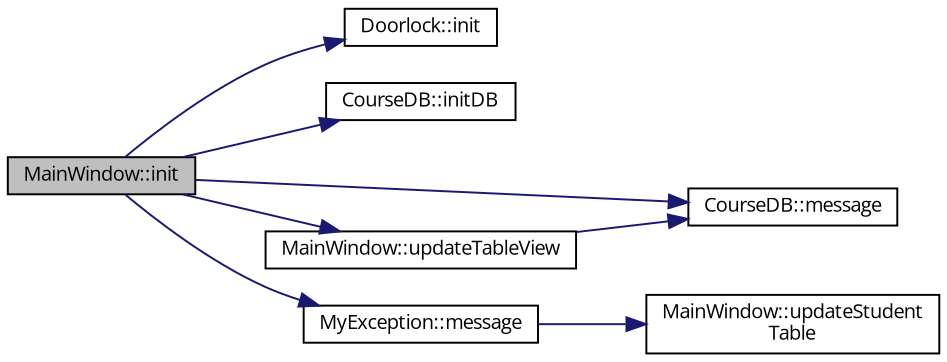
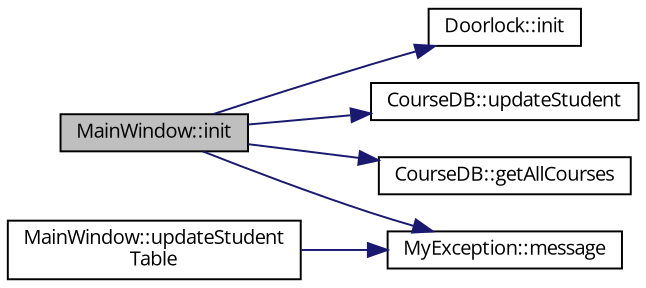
  digraph {
    fontname="Open Sans"
    rankdir=LR
    node [color=black fillcolor=white fontname="Open Sans" fontsize=10 shape=record style=filled]
    edge [color=midnightblue fontname="Open Sans" fontsize=10 labelfontname=Helvetica labelfontsize=10 style=solid]
    n1 [fillcolor=grey75 fontcolor=black height=0.2 label="MainWindow::init" width=0.4]
    n2 [height=0.2 label="Doorlock::init" width=0.4]
-   n3 [height=0.2 label="CourseDB::initDB" width=0.4]
-   n4 [height=0.2 label="CourseDB::message" width=0.4]
+   n3 [height=0.2 label="CourseDB::updateStudent" width=0.4]
+   n4 [height=0.2 label="CourseDB::getAllCourses" width=0.4]
    n5 [height=0.2 label="MyException::message" width=0.4]
-   n6 [height=0.2 label="MainWindow::updateTableView" width=0.4]
    n7 [height=0.2 label="MainWindow::updateStudent\lTable" width=0.4]
    n1 -> n2
    n1 -> n3
    n1 -> n4
    n1 -> n5
-   n1 -> n6
-   n6 -> n4
-   n5 -> n7
+   n7 -> n5
  }
